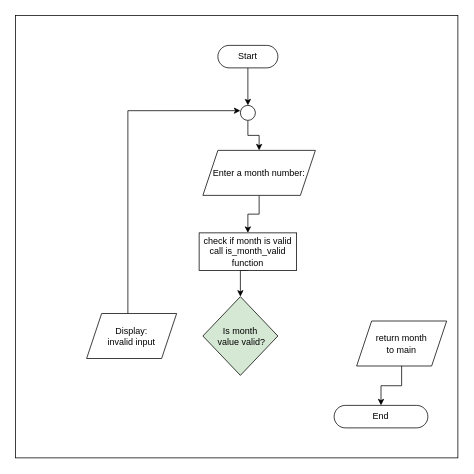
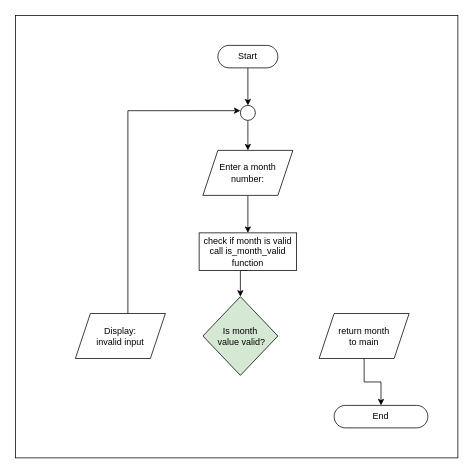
  <mxCell id="0" />
  <mxCell id="1" parent="0" />
  <mxCell id="2" value="" style="whiteSpace=wrap;html=1;aspect=fixed;" vertex="1" parent="1"><mxGeometry x="20" width="590" height="590" as="geometry" y="20" /></mxCell>
  <mxCell id="3" value="" style="edgeStyle=orthogonalEdgeStyle;rounded=0;orthogonalLoop=1;jettySize=auto;html=1;" edge="1" parent="1" source="4" target="15"><mxGeometry relative="1" as="geometry" /></mxCell>
  <mxCell id="4" value="Start" style="html=1;dashed=0;whiteSpace=wrap;shape=mxgraph.dfd.start" vertex="1" parent="1"><mxGeometry x="290" y="60" width="80" height="30" as="geometry" /></mxCell>
  <mxCell id="5" value="" style="edgeStyle=orthogonalEdgeStyle;rounded=0;orthogonalLoop=1;jettySize=auto;html=1;" edge="1" parent="1" source="6" target="9"><mxGeometry relative="1" as="geometry" /></mxCell>
- <mxCell id="6" value="Enter a month number:" style="shape=parallelogram;perimeter=parallelogramPerimeter;whiteSpace=wrap;html=1;fixedSize=1;dashed=0;" vertex="1" parent="1"><mxGeometry x="270" y="200" width="150" height="60" as="geometry" /></mxCell>
+ <mxCell id="6" value="Enter a month number:" style="shape=parallelogram;perimeter=parallelogramPerimeter;whiteSpace=wrap;html=1;fixedSize=1;dashed=0;" vertex="1" parent="1"><mxGeometry x="270" y="200" width="120" height="60" as="geometry" /></mxCell>
  <mxCell id="7" value="Is month&lt;br&gt;&amp;nbsp;value valid?" style="rhombus;whiteSpace=wrap;html=1;dashed=0;fillColor=#d5e8d4;" vertex="1" parent="1"><mxGeometry x="270" y="395" width="100" height="105" as="geometry" /></mxCell>
  <mxCell id="8" style="edgeStyle=orthogonalEdgeStyle;rounded=0;orthogonalLoop=1;jettySize=auto;html=1;exitX=0.5;exitY=1;exitDx=0;exitDy=0;entryX=0.5;entryY=0;entryDx=0;entryDy=0;" edge="1" parent="1" source="9" target="7"><mxGeometry relative="1" as="geometry" /></mxCell>
  <mxCell id="9" value="check if month is valid&lt;br&gt;call is_month_valid function" style="whiteSpace=wrap;html=1;dashed=0;" vertex="1" parent="1"><mxGeometry x="265" y="310" width="130" height="50" as="geometry" /></mxCell>
  <mxCell id="10" style="edgeStyle=orthogonalEdgeStyle;rounded=0;orthogonalLoop=1;jettySize=auto;html=1;exitX=0.5;exitY=1;exitDx=0;exitDy=0;" edge="1" parent="1" source="11" target="12"><mxGeometry relative="1" as="geometry" /></mxCell>
- <mxCell id="11" value="return month &lt;br&gt;to main" style="shape=parallelogram;perimeter=parallelogramPerimeter;whiteSpace=wrap;html=1;fixedSize=1;dashed=0;" vertex="1" parent="1"><mxGeometry x="475" y="427.5" width="120" height="60" as="geometry" /></mxCell>
+ <mxCell id="11" value="return month &lt;br&gt;to main" style="shape=parallelogram;perimeter=parallelogramPerimeter;whiteSpace=wrap;html=1;fixedSize=1;dashed=0;" vertex="1" parent="1"><mxGeometry x="425" y="417.5" width="120" height="60" as="geometry" /></mxCell>
  <mxCell id="12" value="End" style="html=1;dashed=0;whiteSpace=wrap;shape=mxgraph.dfd.start" vertex="1" parent="1"><mxGeometry x="445" y="540" width="125" height="30" as="geometry" /></mxCell>
- <mxCell id="13" value="Display: &lt;br&gt;invalid&amp;nbsp;input" style="shape=parallelogram;perimeter=parallelogramPerimeter;whiteSpace=wrap;html=1;fixedSize=1;dashed=0;" vertex="1" parent="1"><mxGeometry x="115" y="417.5" width="120" height="60" as="geometry" /></mxCell>
+ <mxCell id="13" value="Display: &lt;br&gt;invalid&amp;nbsp;input" style="shape=parallelogram;perimeter=parallelogramPerimeter;whiteSpace=wrap;html=1;fixedSize=1;dashed=0;" vertex="1" parent="1"><mxGeometry x="100" y="417.5" width="120" height="60" as="geometry" /></mxCell>
  <mxCell id="14" style="edgeStyle=orthogonalEdgeStyle;rounded=0;orthogonalLoop=1;jettySize=auto;html=1;exitX=0.5;exitY=1;exitDx=0;exitDy=0;" edge="1" parent="1" source="15" target="6"><mxGeometry relative="1" as="geometry" /></mxCell>
  <mxCell id="15" value="" style="ellipse;whiteSpace=wrap;html=1;dashed=0;" vertex="1" parent="1"><mxGeometry x="320" y="140" width="20" height="20" as="geometry" /></mxCell>
  <mxCell id="16" style="edgeStyle=orthogonalEdgeStyle;rounded=0;orthogonalLoop=1;jettySize=auto;html=1;entryX=0;entryY=1;entryDx=0;entryDy=0;" edge="1" parent="1" source="13"><mxGeometry relative="1" as="geometry"><mxPoint x="177.07" y="395" as="sourcePoint" /><mxPoint x="319.999" y="147.071" as="targetPoint" /><Array as="points"><mxPoint x="170" y="147" /></Array></mxGeometry></mxCell>
